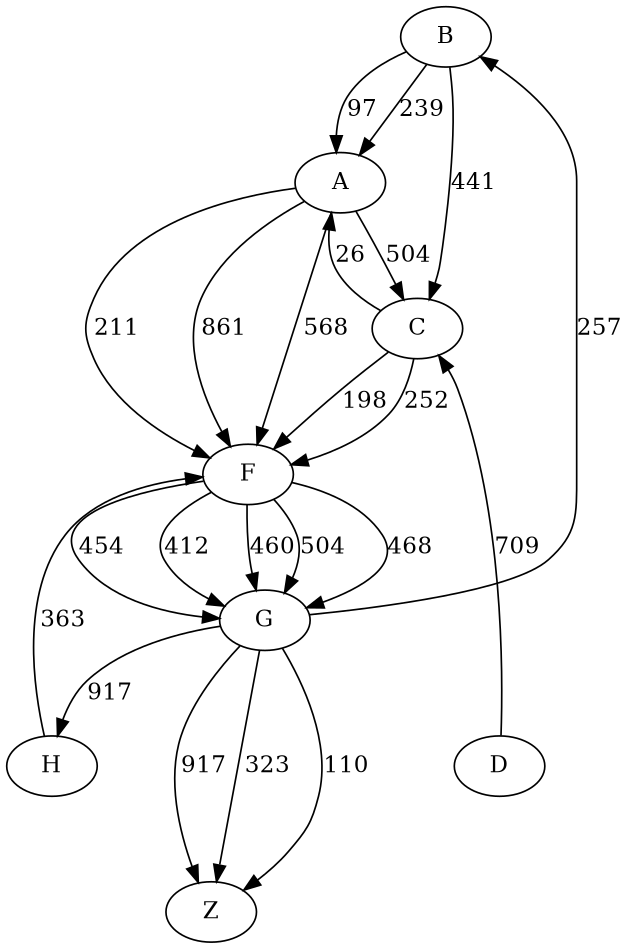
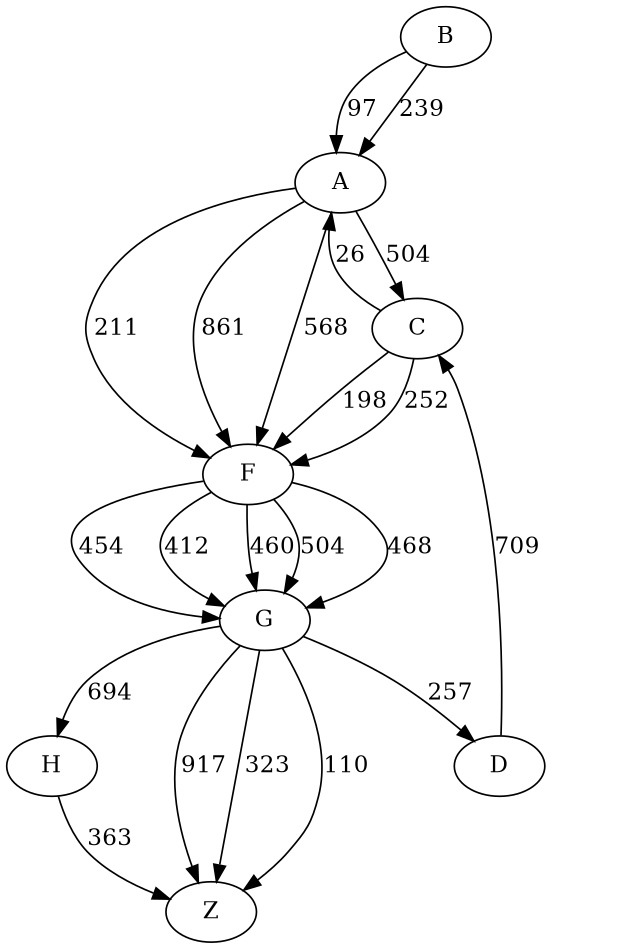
  digraph {
    rankdir=TB
    B
    A
    C
    F
    G
    D
    Z
    H
    B -> A [label=239]
    B -> A [label=97]
-   B -> C [label=441]
    A -> C [label=504]
    A -> F [label=211]
    A -> F [label=861]
    A -> F [label=568]
    C -> A [label=26]
    C -> F [label=198]
    C -> F [label=252]
    F -> G [label=468]
    F -> G [label=454]
    F -> G [label=412]
    F -> G [label=460]
    F -> G [label=504]
-   G -> B [label=257]
+   G -> D [label=257]
    G -> Z [label=110]
    G -> Z [label=917]
    G -> Z [label=323]
-   G -> H [label=917]
+   G -> H [label=694]
    D -> C [label=709]
-   H -> F [label=363]
+   H -> Z [label=363]
  }
